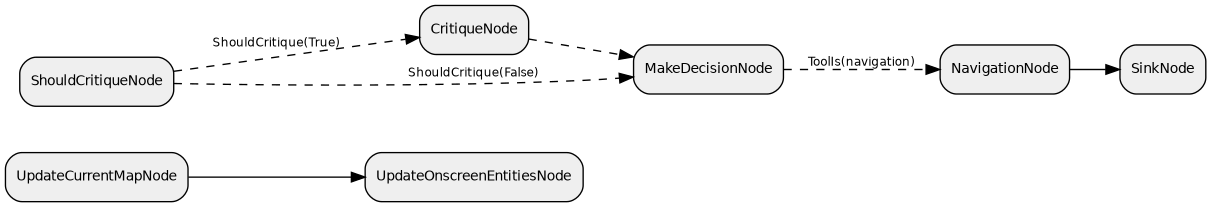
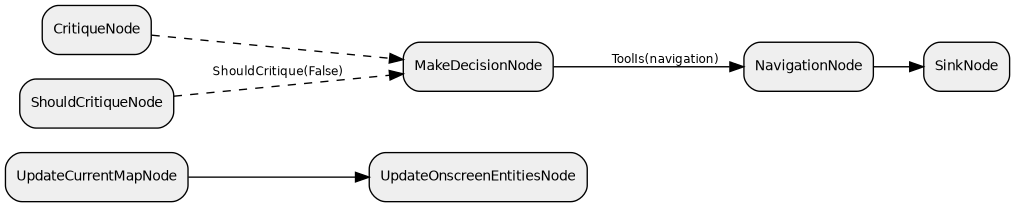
  digraph {
    compound=true
    rankdir=LR
    node [fillcolor="#EFEFEF" fontname=Helvetica fontsize=10 shape=box style="rounded,filled"]
    edge [fontname=Helvetica fontsize=9 style=dashed]
    n1 [label=UpdateCurrentMapNode]
    n2 [label=UpdateOnscreenEntitiesNode]
    n3 [label=SinkNode]
    n4 [label=NavigationNode]
    n5 [label=CritiqueNode]
    n6 [label=MakeDecisionNode]
    n7 [label=ShouldCritiqueNode]
    n1 -> n2 [style=solid]
    n4 -> n3 [style=solid]
    n5 -> n6
-   n6 -> n4 [label="ToolIs(navigation)"]
-   n7 -> n5 [label="ShouldCritique(True)"]
+   n6 -> n4 [label="ToolIs(navigation)" style=solid]
    n7 -> n6 [label="ShouldCritique(False)"]
  }
